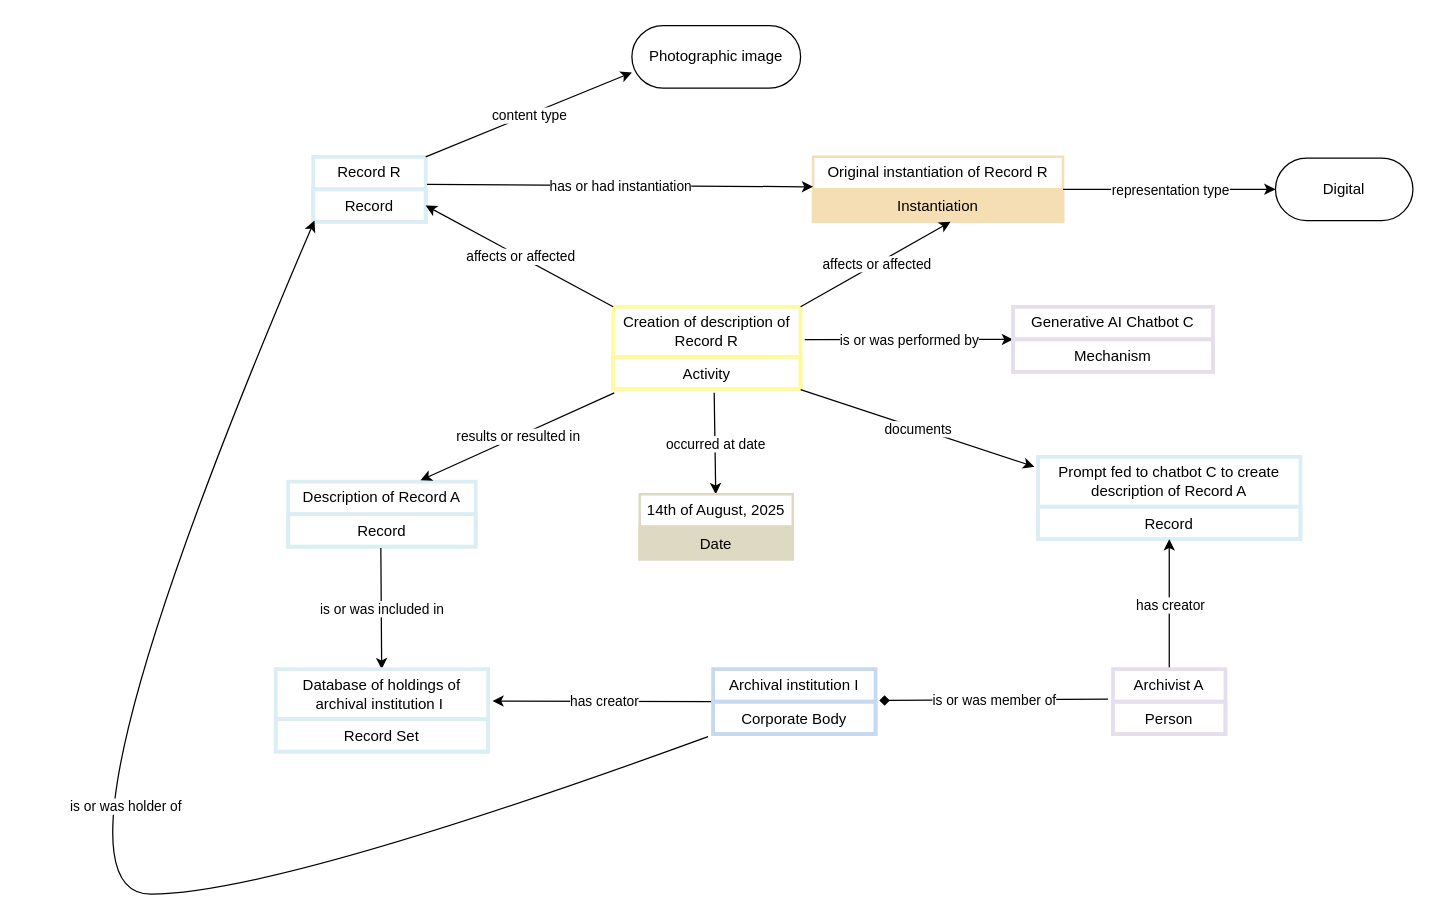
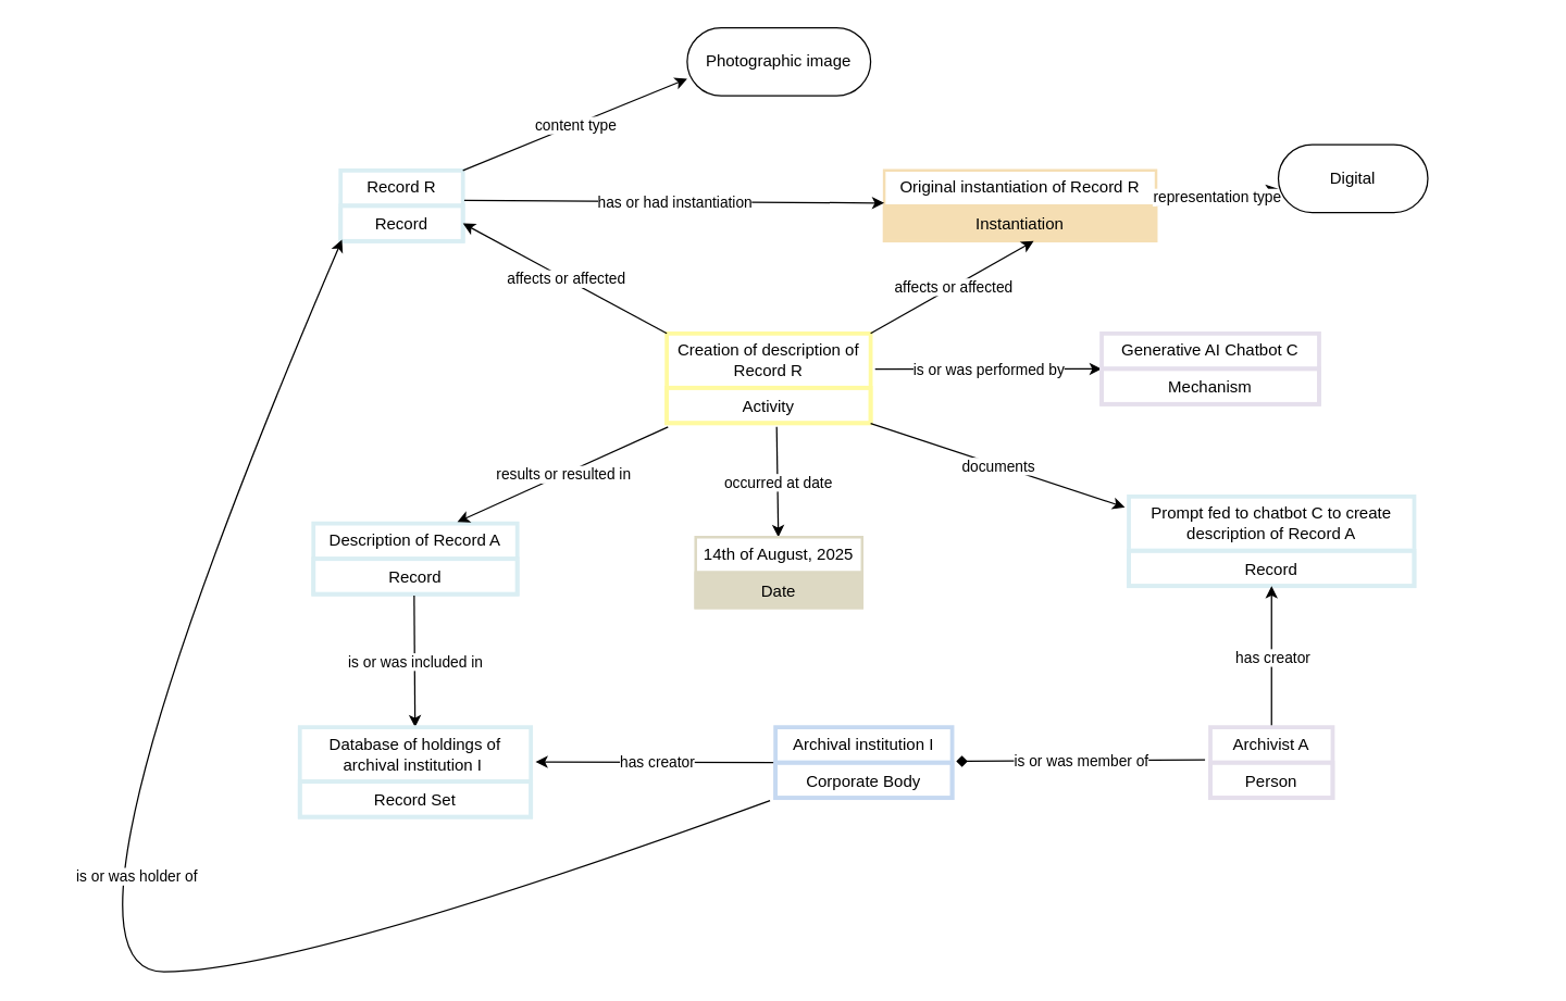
  <mxCell id="0" />
  <mxCell id="1" parent="0" />
  <mxCell id="2" value="Record R" style="swimlane;fontStyle=0;childLayout=stackLayout;horizontal=1;startSize=26;strokeColor=#DAEEF3;strokeWidth=3;fillColor=none;horizontalStack=0;resizeParent=1;resizeParentMax=0;resizeLast=0;collapsible=1;marginBottom=0;whiteSpace=wrap;html=1;" vertex="1" parent="1"><mxGeometry x="250" y="125" width="90" height="52" as="geometry" /></mxCell>
  <mxCell id="3" value="Record" style="text;strokeColor=#DAEEF3;strokeWidth=3;fillColor=none;align=center;verticalAlign=top;spacingLeft=4;spacingRight=4;overflow=hidden;rotatable=0;points=[[0,0.5],[1,0.5]];portConstraint=eastwest;whiteSpace=wrap;html=1;" vertex="1" parent="2"><mxGeometry y="26" width="90" height="26" as="geometry" /></mxCell>
  <mxCell id="4" value="Description of Record A" style="swimlane;fontStyle=0;childLayout=stackLayout;horizontal=1;startSize=26;strokeColor=#DAEEF3;strokeWidth=3;fillColor=none;horizontalStack=0;resizeParent=1;resizeParentMax=0;resizeLast=0;collapsible=1;marginBottom=0;whiteSpace=wrap;html=1;" vertex="1" parent="1"><mxGeometry x="230" y="385" width="150" height="52" as="geometry" /></mxCell>
  <mxCell id="5" value="Record" style="text;strokeColor=#DAEEF3;strokeWidth=3;fillColor=none;align=center;verticalAlign=top;spacingLeft=4;spacingRight=4;overflow=hidden;rotatable=0;points=[[0,0.5],[1,0.5]];portConstraint=eastwest;whiteSpace=wrap;html=1;" vertex="1" parent="4"><mxGeometry y="26" width="150" height="26" as="geometry" /></mxCell>
  <mxCell id="6" value="" style="endArrow=classic;html=1;rounded=0;exitX=0.494;exitY=1.038;exitDx=0;exitDy=0;exitPerimeter=0;" edge="1" parent="1" source="5" target="8"><mxGeometry relative="1" as="geometry"><mxPoint x="306" y="442" as="sourcePoint" /><mxPoint x="306" y="545" as="targetPoint" /></mxGeometry></mxCell>
  <mxCell id="7" value="is or was included in" style="edgeLabel;resizable=0;html=1;;align=center;verticalAlign=middle;" connectable="0" vertex="1" parent="6"><mxGeometry relative="1" as="geometry" /></mxCell>
  <mxCell id="8" value="Database of holdings of archival institution I&amp;nbsp;" style="swimlane;fontStyle=0;childLayout=stackLayout;horizontal=1;startSize=40;strokeColor=#DAEEF3;fillColor=none;strokeWidth=3;horizontalStack=0;resizeParent=1;resizeParentMax=0;resizeLast=0;collapsible=1;marginBottom=0;whiteSpace=wrap;html=1;" vertex="1" parent="1"><mxGeometry x="220" y="535" width="170" height="66" as="geometry" /></mxCell>
  <mxCell id="9" value="Record Set" style="text;strokeColor=#DAEEF3;strokeWidth=3;fillColor=none;align=center;verticalAlign=top;spacingLeft=4;spacingRight=4;overflow=hidden;rotatable=0;points=[[0,0.5],[1,0.5]];portConstraint=eastwest;whiteSpace=wrap;html=1;" vertex="1" parent="8"><mxGeometry y="40" width="170" height="26" as="geometry" /></mxCell>
  <mxCell id="10" value="" style="endArrow=classic;html=1;rounded=0;entryX=1.02;entryY=0.386;entryDx=0;entryDy=0;entryPerimeter=0;exitX=0;exitY=0.5;exitDx=0;exitDy=0;" edge="1" parent="1" source="12" target="8"><mxGeometry relative="1" as="geometry"><mxPoint x="550" y="560" as="sourcePoint" /><mxPoint x="460" y="575" as="targetPoint" /></mxGeometry></mxCell>
  <mxCell id="11" value="has creator" style="edgeLabel;resizable=0;html=1;;align=center;verticalAlign=middle;" connectable="0" vertex="1" parent="10"><mxGeometry relative="1" as="geometry" /></mxCell>
  <mxCell id="12" value="Archival institution I" style="swimlane;fontStyle=0;childLayout=stackLayout;horizontal=1;startSize=26;strokeColor=#C6D9F1;strokeWidth=3;fillColor=none;horizontalStack=0;resizeParent=1;resizeParentMax=0;resizeLast=0;collapsible=1;marginBottom=0;whiteSpace=wrap;html=1;" vertex="1" parent="1"><mxGeometry x="570" y="535" width="130" height="52" as="geometry" /></mxCell>
  <mxCell id="13" value="Corporate Body" style="text;strokeColor=#C6D9F1;strokeWidth=3;fillColor=none;align=center;verticalAlign=top;spacingLeft=4;spacingRight=4;overflow=hidden;rotatable=0;points=[[0,0.5],[1,0.5]];portConstraint=eastwest;whiteSpace=wrap;html=1;" vertex="1" parent="12"><mxGeometry y="26" width="130" height="26" as="geometry" /></mxCell>
  <mxCell id="14" value="Creation of description of Record R" style="swimlane;fontStyle=0;childLayout=stackLayout;horizontal=1;startSize=40;strokeColor=#FFFAA0;strokeWidth=3;fillColor=none;horizontalStack=0;resizeParent=1;resizeParentMax=0;resizeLast=0;collapsible=1;marginBottom=0;whiteSpace=wrap;html=1;" vertex="1" parent="1"><mxGeometry x="490" y="245" width="150" height="66" as="geometry" /></mxCell>
  <mxCell id="15" value="Activity" style="text;strokeColor=#FFFAA0;strokeWidth=3;fillColor=none;align=center;verticalAlign=top;spacingLeft=4;spacingRight=4;overflow=hidden;rotatable=0;points=[[0,0.5],[1,0.5]];portConstraint=eastwest;whiteSpace=wrap;html=1;" vertex="1" parent="14"><mxGeometry y="40" width="150" height="26" as="geometry" /></mxCell>
  <mxCell id="16" value="" style="endArrow=classic;html=1;rounded=0;exitX=1.022;exitY=0.399;exitDx=0;exitDy=0;exitPerimeter=0;" edge="1" parent="1" source="14" target="18"><mxGeometry relative="1" as="geometry"><mxPoint x="670" y="285" as="sourcePoint" /><mxPoint x="780" y="271" as="targetPoint" /></mxGeometry></mxCell>
  <mxCell id="17" value="is or was performed by" style="edgeLabel;resizable=0;html=1;;align=center;verticalAlign=middle;" connectable="0" vertex="1" parent="16"><mxGeometry relative="1" as="geometry" /></mxCell>
  <mxCell id="18" value="Generative AI Chatbot C" style="swimlane;fontStyle=0;childLayout=stackLayout;horizontal=1;startSize=26;strokeColor=#E5DFEC;strokeWidth=3;fillColor=none;horizontalStack=0;resizeParent=1;resizeParentMax=0;resizeLast=0;collapsible=1;marginBottom=0;whiteSpace=wrap;html=1;" vertex="1" parent="1"><mxGeometry x="810" y="245" width="160" height="52" as="geometry" /></mxCell>
  <mxCell id="19" value="Mechanism" style="text;strokeColor=#E5DFEC;strokeWidth=3;fillColor=none;align=center;verticalAlign=top;spacingLeft=4;spacingRight=4;overflow=hidden;rotatable=0;points=[[0,0.5],[1,0.5]];portConstraint=eastwest;whiteSpace=wrap;html=1;" vertex="1" parent="18"><mxGeometry y="26" width="160" height="26" as="geometry" /></mxCell>
  <mxCell id="20" value="" style="endArrow=classic;html=1;rounded=0;entryX=1;entryY=0.5;entryDx=0;entryDy=0;exitX=0;exitY=0;exitDx=0;exitDy=0;" edge="1" parent="1" source="14" target="3"><mxGeometry relative="1" as="geometry"><mxPoint x="100" y="295" as="sourcePoint" /><mxPoint x="290" y="295" as="targetPoint" /></mxGeometry></mxCell>
  <mxCell id="21" value="affects or affected" style="edgeLabel;resizable=0;html=1;;align=center;verticalAlign=middle;" connectable="0" vertex="1" parent="20"><mxGeometry relative="1" as="geometry" /></mxCell>
  <mxCell id="22" value="" style="endArrow=classic;html=1;rounded=0;entryX=0.706;entryY=-0.022;entryDx=0;entryDy=0;entryPerimeter=0;exitX=0.006;exitY=1.109;exitDx=0;exitDy=0;exitPerimeter=0;" edge="1" parent="1" source="15" target="4"><mxGeometry relative="1" as="geometry"><mxPoint x="461" y="411" as="sourcePoint" /><mxPoint x="310" y="335" as="targetPoint" /></mxGeometry></mxCell>
  <mxCell id="23" value="results or resulted in" style="edgeLabel;resizable=0;html=1;;align=center;verticalAlign=middle;" connectable="0" vertex="1" parent="22"><mxGeometry relative="1" as="geometry" /></mxCell>
  <mxCell id="24" value="Prompt fed to chatbot C to create description of Record A" style="swimlane;fontStyle=0;childLayout=stackLayout;horizontal=1;startSize=40;strokeColor=#DAEEF3;strokeWidth=3;fillColor=none;horizontalStack=0;resizeParent=1;resizeParentMax=0;resizeLast=0;collapsible=1;marginBottom=0;whiteSpace=wrap;html=1;" vertex="1" parent="1"><mxGeometry x="830" y="365" width="210" height="66" as="geometry" /></mxCell>
  <mxCell id="25" value="Record" style="text;strokeColor=#DAEEF3;strokeWidth=3;fillColor=none;align=center;verticalAlign=top;spacingLeft=4;spacingRight=4;overflow=hidden;rotatable=0;points=[[0,0.5],[1,0.5]];portConstraint=eastwest;whiteSpace=wrap;html=1;" vertex="1" parent="24"><mxGeometry y="40" width="210" height="26" as="geometry" /></mxCell>
  <mxCell id="26" value="Original instantiation of Record R" style="swimlane;fontStyle=0;childLayout=stackLayout;horizontal=1;startSize=26;strokeColor=#F5DEB3;strokeWidth=2;fillColor=none;horizontalStack=0;resizeParent=1;resizeParentMax=0;resizeLast=0;collapsible=1;marginBottom=0;whiteSpace=wrap;html=1;" vertex="1" parent="1"><mxGeometry x="650" y="125" width="200" height="52" as="geometry" /></mxCell>
  <mxCell id="27" value="Instantiation&lt;div&gt;&lt;br&gt;&lt;/div&gt;" style="text;strokeColor=#F5DEB3;strokeWidth=2;fillColor=#F5DEB3;align=center;verticalAlign=top;spacingLeft=4;spacingRight=4;overflow=hidden;rotatable=0;points=[[0,0.5],[1,0.5]];portConstraint=eastwest;whiteSpace=wrap;html=1;" vertex="1" parent="26"><mxGeometry y="26" width="200" height="26" as="geometry" /></mxCell>
  <mxCell id="28" value="" style="endArrow=classic;html=1;rounded=0;exitX=1.011;exitY=-0.154;exitDx=0;exitDy=0;exitPerimeter=0;" edge="1" parent="1" source="3"><mxGeometry relative="1" as="geometry"><mxPoint x="500" y="259" as="sourcePoint" /><mxPoint x="650" y="149" as="targetPoint" /></mxGeometry></mxCell>
  <mxCell id="29" value="has or had instantiation" style="edgeLabel;resizable=0;html=1;;align=center;verticalAlign=middle;" connectable="0" vertex="1" parent="28"><mxGeometry relative="1" as="geometry" /></mxCell>
  <mxCell id="30" value="" style="endArrow=classic;html=1;rounded=0;entryX=0.55;entryY=1;entryDx=0;entryDy=0;exitX=1;exitY=0;exitDx=0;exitDy=0;entryPerimeter=0;" edge="1" parent="1" source="14" target="27"><mxGeometry relative="1" as="geometry"><mxPoint x="500" y="255" as="sourcePoint" /><mxPoint x="350" y="194" as="targetPoint" /></mxGeometry></mxCell>
  <mxCell id="31" value="affects or affected" style="edgeLabel;resizable=0;html=1;;align=center;verticalAlign=middle;" connectable="0" vertex="1" parent="30"><mxGeometry relative="1" as="geometry" /></mxCell>
  <mxCell id="32" value="" style="endArrow=classic;html=1;rounded=0;exitX=1;exitY=0.5;exitDx=0;exitDy=0;" edge="1" parent="1" source="26" target="34"><mxGeometry relative="1" as="geometry"><mxPoint x="870" y="155" as="sourcePoint" /><mxPoint x="1040" y="151" as="targetPoint" /></mxGeometry></mxCell>
  <mxCell id="33" value="representation type" style="edgeLabel;resizable=0;html=1;;align=center;verticalAlign=middle;" connectable="0" vertex="1" parent="32"><mxGeometry relative="1" as="geometry" /></mxCell>
- <mxCell id="34" value="Digital" style="html=1;whiteSpace=wrap;rounded=1;arcSize=50;" vertex="1" parent="1"><mxGeometry x="1020" y="126" width="110" height="50" as="geometry" /></mxCell>
+ <mxCell id="34" value="Digital" style="html=1;whiteSpace=wrap;rounded=1;arcSize=50;" vertex="1" parent="1"><mxGeometry x="940" y="106" width="110" height="50" as="geometry" /></mxCell>
  <mxCell id="35" value="" style="endArrow=classic;html=1;rounded=0;exitX=1;exitY=0;exitDx=0;exitDy=0;entryX=0;entryY=0.75;entryDx=0;entryDy=0;" edge="1" parent="1" source="2" target="37"><mxGeometry relative="1" as="geometry"><mxPoint x="430" y="95" as="sourcePoint" /><mxPoint x="560" y="45" as="targetPoint" /></mxGeometry></mxCell>
  <mxCell id="36" value="content type" style="edgeLabel;resizable=0;html=1;;align=center;verticalAlign=middle;" connectable="0" vertex="1" parent="35"><mxGeometry relative="1" as="geometry" /></mxCell>
  <mxCell id="37" value="Photographic image" style="html=1;whiteSpace=wrap;rounded=1;arcSize=50;" vertex="1" parent="1"><mxGeometry x="505" y="20" width="135" height="50" as="geometry" /></mxCell>
  <mxCell id="38" value="" style="endArrow=classic;html=1;rounded=0;entryX=0.5;entryY=1;entryDx=0;entryDy=0;entryPerimeter=0;exitX=0.5;exitY=0;exitDx=0;exitDy=0;" edge="1" parent="1" source="40" target="25"><mxGeometry relative="1" as="geometry"><mxPoint x="941" y="535" as="sourcePoint" /><mxPoint x="954.95" y="446.98" as="targetPoint" /></mxGeometry></mxCell>
  <mxCell id="39" value="has creator" style="edgeLabel;resizable=0;html=1;;align=center;verticalAlign=middle;" connectable="0" vertex="1" parent="38"><mxGeometry relative="1" as="geometry" /></mxCell>
  <mxCell id="40" value="Archivist A" style="swimlane;fontStyle=0;childLayout=stackLayout;horizontal=1;startSize=26;strokeColor=#E5DFEC;strokeWidth=3;fillColor=none;horizontalStack=0;resizeParent=1;resizeParentMax=0;resizeLast=0;collapsible=1;marginBottom=0;whiteSpace=wrap;html=1;" vertex="1" parent="1"><mxGeometry x="890" y="535" width="90" height="52" as="geometry" /></mxCell>
  <mxCell id="41" value="Person" style="text;strokeColor=#E5DFEC;strokeWidth=3;fillColor=none;align=center;verticalAlign=top;spacingLeft=4;spacingRight=4;overflow=hidden;rotatable=0;points=[[0,0.5],[1,0.5]];portConstraint=eastwest;whiteSpace=wrap;html=1;" vertex="1" parent="40"><mxGeometry y="26" width="90" height="26" as="geometry" /></mxCell>
  <mxCell id="42" value="" style="endArrow=classic;html=1;rounded=0;entryX=-0.014;entryY=0.121;entryDx=0;entryDy=0;entryPerimeter=0;exitX=1;exitY=1.013;exitDx=0;exitDy=0;exitPerimeter=0;" edge="1" parent="1" source="15" target="24"><mxGeometry relative="1" as="geometry"><mxPoint x="640" y="315" as="sourcePoint" /><mxPoint x="760" y="365" as="targetPoint" /></mxGeometry></mxCell>
  <mxCell id="43" value="documents" style="edgeLabel;resizable=0;html=1;;align=center;verticalAlign=middle;" connectable="0" vertex="1" parent="42"><mxGeometry relative="1" as="geometry" /></mxCell>
  <mxCell id="44" value="" style="endArrow=diamond;html=1;rounded=0;entryX=1.023;entryY=-0.038;entryDx=0;entryDy=0;entryPerimeter=0;exitX=-0.044;exitY=-0.077;exitDx=0;exitDy=0;exitPerimeter=0;" edge="1" parent="1" source="41" target="13"><mxGeometry relative="1" as="geometry"><mxPoint x="897" y="561.5" as="sourcePoint" /><mxPoint x="720" y="560.5" as="targetPoint" /></mxGeometry></mxCell>
  <mxCell id="45" value="is or was member of" style="edgeLabel;resizable=0;html=1;;align=center;verticalAlign=middle;" connectable="0" vertex="1" parent="44"><mxGeometry relative="1" as="geometry" /></mxCell>
  <mxCell id="46" value="" style="endArrow=classic;html=1;rounded=0;exitX=0.539;exitY=1.109;exitDx=0;exitDy=0;exitPerimeter=0;" edge="1" parent="1" source="15" target="48"><mxGeometry relative="1" as="geometry"><mxPoint x="610" y="466" as="sourcePoint" /><mxPoint x="577" y="415" as="targetPoint" /></mxGeometry></mxCell>
  <mxCell id="47" value="occurred at date" style="edgeLabel;resizable=0;html=1;;align=center;verticalAlign=middle;" connectable="0" vertex="1" parent="46"><mxGeometry relative="1" as="geometry" /></mxCell>
  <mxCell id="48" value="14th of August, 2025" style="swimlane;fontStyle=0;childLayout=stackLayout;horizontal=1;startSize=26;strokeColor=#DDD9C3;strokeWidth=2;fillColor=none;horizontalStack=0;resizeParent=1;resizeParentMax=0;resizeLast=0;collapsible=1;marginBottom=0;whiteSpace=wrap;html=1;" vertex="1" parent="1"><mxGeometry x="511.25" y="395" width="122.5" height="52" as="geometry" /></mxCell>
  <mxCell id="49" value="Date" style="text;strokeColor=#DDD9C3;strokeWidth=2;fillColor=#DDD9C3;align=center;verticalAlign=top;spacingLeft=4;spacingRight=4;overflow=hidden;rotatable=0;points=[[0,0.5],[1,0.5]];portConstraint=eastwest;whiteSpace=wrap;html=1;" vertex="1" parent="48"><mxGeometry y="26" width="122.5" height="26" as="geometry" /></mxCell>
  <mxCell id="50" value="" style="endArrow=classic;html=1;rounded=0;exitX=-0.031;exitY=1.077;exitDx=0;exitDy=0;exitPerimeter=0;curved=1;entryX=0.011;entryY=0.962;entryDx=0;entryDy=0;entryPerimeter=0;" edge="1" parent="1" source="13" target="3"><mxGeometry relative="1" as="geometry"><mxPoint x="360" y="625" as="sourcePoint" /><mxPoint x="160" y="205" as="targetPoint" /><Array as="points"><mxPoint x="220" y="715" /><mxPoint x="20" y="715" /></Array></mxGeometry></mxCell>
  <mxCell id="51" value="is or was holder of" style="edgeLabel;resizable=0;html=1;;align=center;verticalAlign=middle;" connectable="0" vertex="1" parent="50"><mxGeometry relative="1" as="geometry"><mxPoint x="76" y="-62" as="offset" /></mxGeometry></mxCell>
